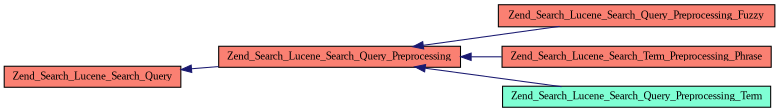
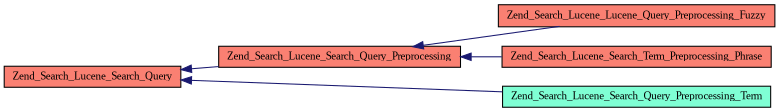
  digraph {
    fontname="Liberation Serif"
    rankdir=LR
    node [color=black fillcolor=salmon fontname="Liberation Serif" fontsize=10 shape=record style=filled]
    edge [color=midnightblue dir=back fontname="Liberation Serif" fontsize=10 labelfontname=Helvetica labelfontsize=10 style=solid]
    n1 [fontcolor=black height=0.2 label=Zend_Search_Lucene_Search_Query_Preprocessing width=0.4]
-   n2 [height=0.2 label=Zend_Search_Lucene_Search_Query_Preprocessing_Fuzzy width=0.4]
+   n2 [height=0.2 label=Zend_Search_Lucene_Lucene_Query_Preprocessing_Fuzzy width=0.4]
    n3 [height=0.2 label=Zend_Search_Lucene_Search_Term_Preprocessing_Phrase width=0.4]
    n4 [fillcolor=aquamarine height=0.2 label=Zend_Search_Lucene_Search_Query_Preprocessing_Term width=0.4]
    n5 [height=0.2 label=Zend_Search_Lucene_Search_Query width=0.4]
    n1 -> n2
    n1 -> n3
-   n1 -> n4
+   n5 -> n4
    n5 -> n1
  }
